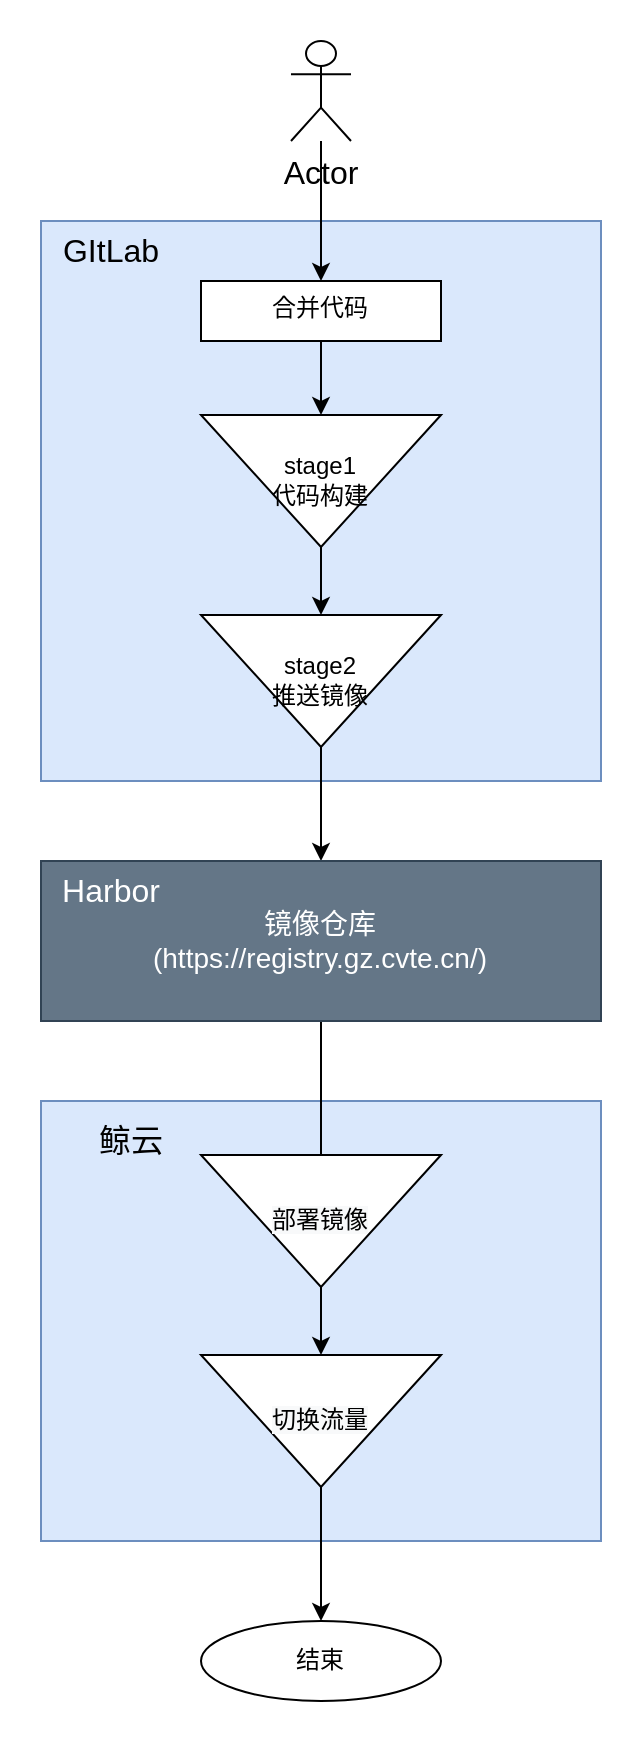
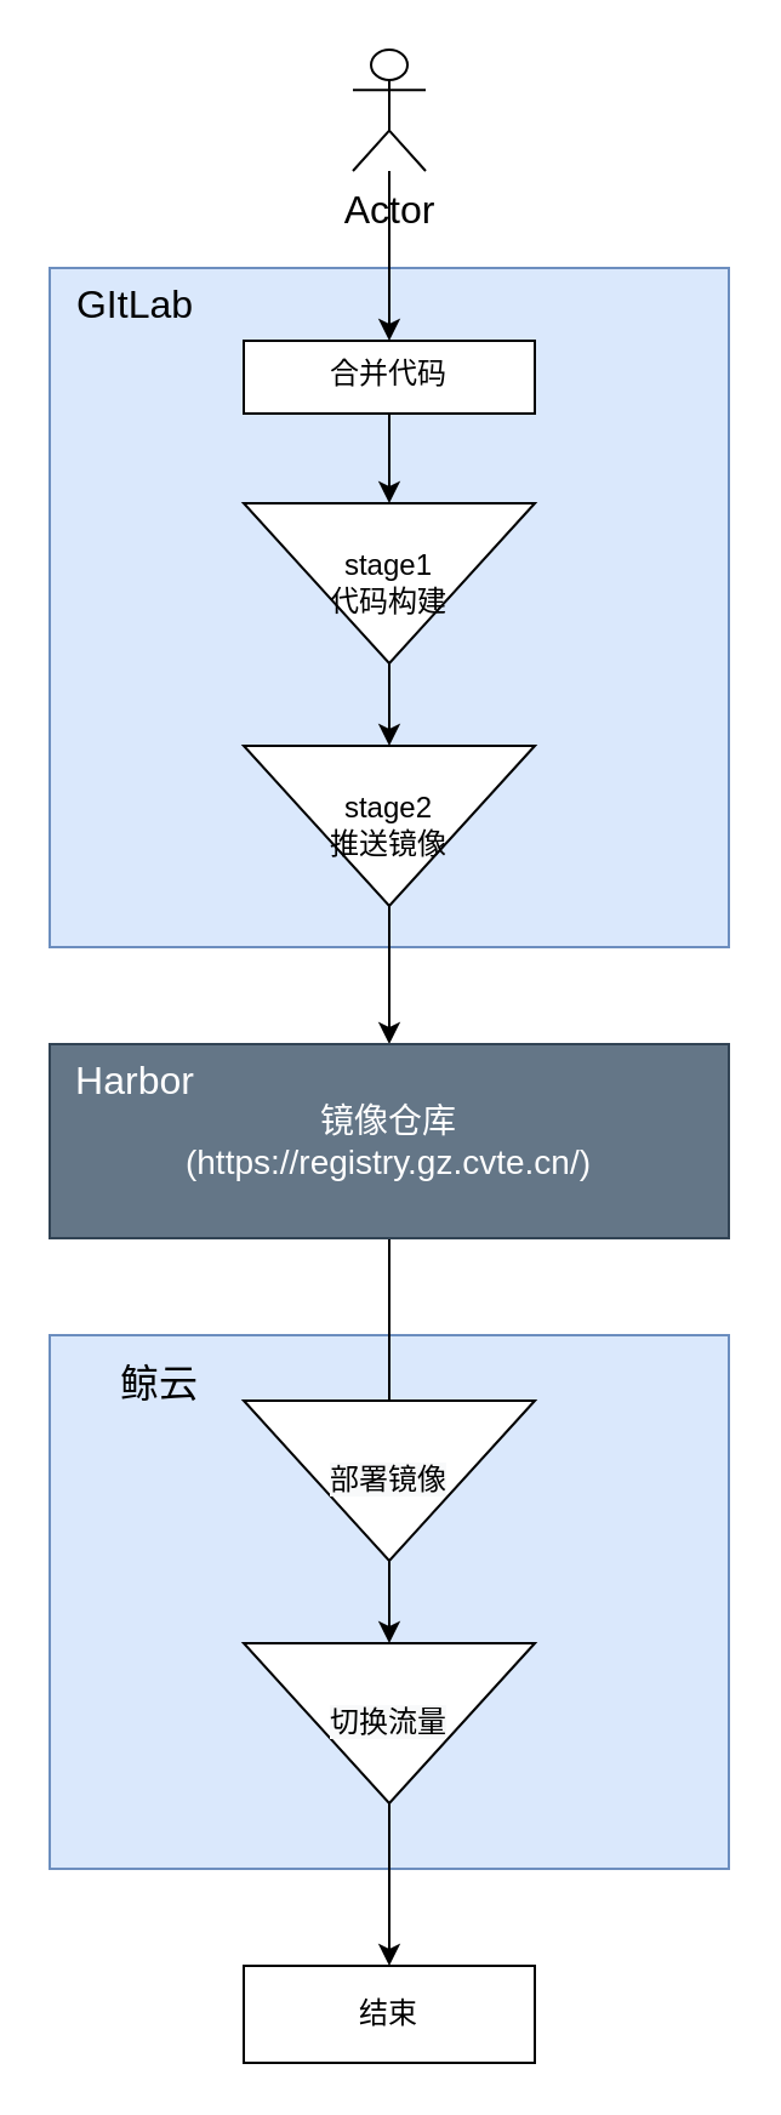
  <mxCell id="0" />
  <mxCell id="1" parent="0" />
  <mxCell id="2" value="" style="rounded=0;whiteSpace=wrap;html=1;fillColor=#dae8fc;strokeColor=#6c8ebf;verticalAlign=middle;" vertex="1" parent="1"><mxGeometry x="20" y="550" width="280" height="220" as="geometry" /></mxCell>
  <mxCell id="3" value="" style="rounded=0;whiteSpace=wrap;html=1;fillColor=#dae8fc;strokeColor=#6c8ebf;" vertex="1" parent="1"><mxGeometry x="20" y="110" width="280" height="280" as="geometry" /></mxCell>
  <mxCell id="4" value="GItLab" style="text;html=1;align=center;verticalAlign=middle;resizable=0;points=[];autosize=1;strokeColor=none;fillColor=none;fontSize=16;" vertex="1" parent="1"><mxGeometry x="20" y="110" width="70" height="30" as="geometry" /></mxCell>
  <mxCell id="5" style="edgeStyle=orthogonalEdgeStyle;rounded=0;orthogonalLoop=1;jettySize=auto;html=1;fontSize=16;" edge="1" parent="1" source="6" target="8"><mxGeometry relative="1" as="geometry" /></mxCell>
  <mxCell id="6" value="合并代码" style="whiteSpace=wrap;html=1;fontSize=12;verticalAlign=top;" vertex="1" parent="1"><mxGeometry x="100" y="140" width="120" height="30" as="geometry" /></mxCell>
  <mxCell id="7" value="" style="edgeStyle=orthogonalEdgeStyle;rounded=0;orthogonalLoop=1;jettySize=auto;html=1;fontSize=16;" edge="1" parent="1" source="8" target="10"><mxGeometry relative="1" as="geometry" /></mxCell>
  <mxCell id="8" value="stage1&lt;br style=&quot;font-size: 12px;&quot;&gt;代码构建" style="triangle;whiteSpace=wrap;html=1;fontSize=12;rotation=90;horizontal=0;" vertex="1" parent="1"><mxGeometry x="127" y="180" width="66" height="120" as="geometry" /></mxCell>
  <mxCell id="9" value="" style="edgeStyle=orthogonalEdgeStyle;rounded=0;orthogonalLoop=1;jettySize=auto;html=1;fontSize=12;" edge="1" parent="1" source="10" target="12"><mxGeometry relative="1" as="geometry" /></mxCell>
  <mxCell id="10" value="stage2&lt;br style=&quot;font-size: 12px;&quot;&gt;推送镜像" style="triangle;whiteSpace=wrap;html=1;fontSize=12;rotation=90;horizontal=0;" vertex="1" parent="1"><mxGeometry x="127" y="280" width="66" height="120" as="geometry" /></mxCell>
  <mxCell id="11" style="edgeStyle=orthogonalEdgeStyle;rounded=0;orthogonalLoop=1;jettySize=auto;html=1;entryX=0;entryY=0.5;entryDx=0;entryDy=0;fontSize=16;endArrow=none;" edge="1" parent="1" source="12" target="16"><mxGeometry relative="1" as="geometry" /></mxCell>
  <mxCell id="12" value="镜像仓库&lt;br&gt;(https://registry.gz.cvte.cn/)" style="whiteSpace=wrap;html=1;fillColor=#647687;strokeColor=#314354;fontColor=#ffffff;fontSize=14;" vertex="1" parent="1"><mxGeometry x="20" y="430" width="280" height="80" as="geometry" /></mxCell>
  <mxCell id="13" value="&lt;span style=&quot;color: rgb(255, 255, 255); font-size: 16px;&quot;&gt;Harbor&lt;/span&gt;" style="text;html=1;align=center;verticalAlign=middle;resizable=0;points=[];autosize=1;strokeColor=none;fillColor=none;fontSize=16;" vertex="1" parent="1"><mxGeometry x="20" y="430" width="70" height="30" as="geometry" /></mxCell>
  <mxCell id="14" value="鲸云" style="text;html=1;align=center;verticalAlign=middle;resizable=0;points=[];autosize=1;strokeColor=none;fillColor=none;fontSize=16;" vertex="1" parent="1"><mxGeometry x="35" y="555" width="60" height="30" as="geometry" /></mxCell>
  <mxCell id="15" value="" style="edgeStyle=orthogonalEdgeStyle;rounded=0;orthogonalLoop=1;jettySize=auto;html=1;fontSize=16;" edge="1" parent="1" source="16" target="18"><mxGeometry relative="1" as="geometry" /></mxCell>
  <mxCell id="16" value="&lt;span style=&quot;background-color: rgb(248, 249, 250);&quot;&gt;部署镜像&lt;/span&gt;" style="triangle;whiteSpace=wrap;html=1;fontSize=12;rotation=90;horizontal=0;" vertex="1" parent="1"><mxGeometry x="127" y="550" width="66" height="120" as="geometry" /></mxCell>
  <mxCell id="17" value="" style="edgeStyle=orthogonalEdgeStyle;rounded=0;orthogonalLoop=1;jettySize=auto;html=1;fontSize=16;" edge="1" parent="1" source="18" target="19"><mxGeometry relative="1" as="geometry" /></mxCell>
  <mxCell id="18" value="&lt;span style=&quot;background-color: rgb(248, 249, 250);&quot;&gt;切换流量&lt;/span&gt;" style="triangle;whiteSpace=wrap;html=1;fontSize=12;rotation=90;horizontal=0;" vertex="1" parent="1"><mxGeometry x="127" y="650" width="66" height="120" as="geometry" /></mxCell>
- <mxCell id="19" value="结束" style="ellipse;whiteSpace=wrap;html=1;" vertex="1" parent="1"><mxGeometry x="100" y="810" width="120" height="40" as="geometry" /></mxCell>
+ <mxCell id="19" value="结束" style="whiteSpace=wrap;html=1;" vertex="1" parent="1"><mxGeometry x="100" y="810" width="120" height="40" as="geometry" /></mxCell>
  <mxCell id="20" style="edgeStyle=orthogonalEdgeStyle;rounded=0;orthogonalLoop=1;jettySize=auto;html=1;entryX=0.5;entryY=0;entryDx=0;entryDy=0;fontSize=16;" edge="1" parent="1" source="21" target="6"><mxGeometry relative="1" as="geometry" /></mxCell>
  <mxCell id="21" value="Actor" style="shape=umlActor;verticalLabelPosition=bottom;verticalAlign=top;html=1;outlineConnect=0;fontSize=16;" vertex="1" parent="1"><mxGeometry x="145" y="20" width="30" height="50" as="geometry" /></mxCell>
